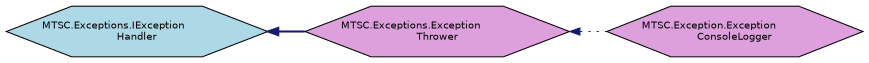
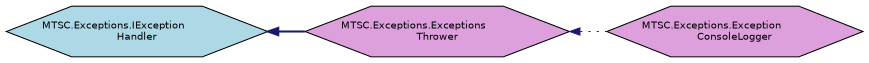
  digraph {
    rankdir=LR
    node [color=black fillcolor=plum fontname=Helvetica fontsize=10 shape=hexagon style=filled]
    edge [color=midnightblue dir=back fontname=Helvetica fontsize=10 labelfontname=Helvetica labelfontsize=10]
    n1 [fillcolor=lightblue height=0.2 label="MTSC.Exceptions.IException\lHandler" width=0.4]
-   n2 [height=0.2 label="MTSC.Exceptions.Exception\lThrower" width=0.4]
-   n3 [height=0.2 label="MTSC.Exception.Exception\lConsoleLogger" width=0.4]
+   n2 [height=0.2 label="MTSC.Exceptions.Exceptions\lThrower" width=0.4]
+   n3 [height=0.2 label="MTSC.Exceptions.Exception\lConsoleLogger" width=0.4]
    n1 -> n2 [style=bold]
    n2 -> n3 [style=dotted]
  }
